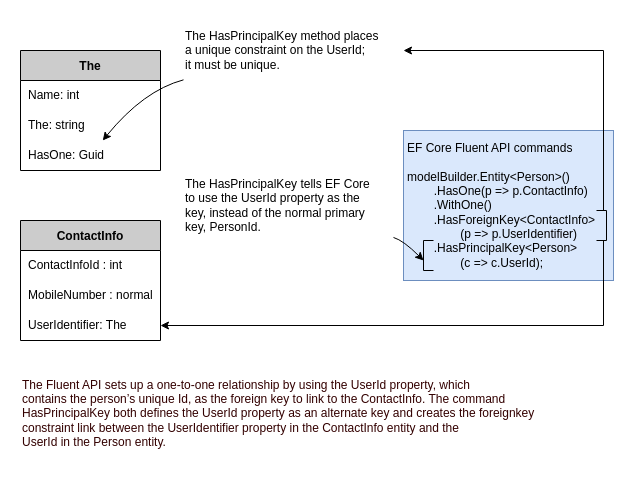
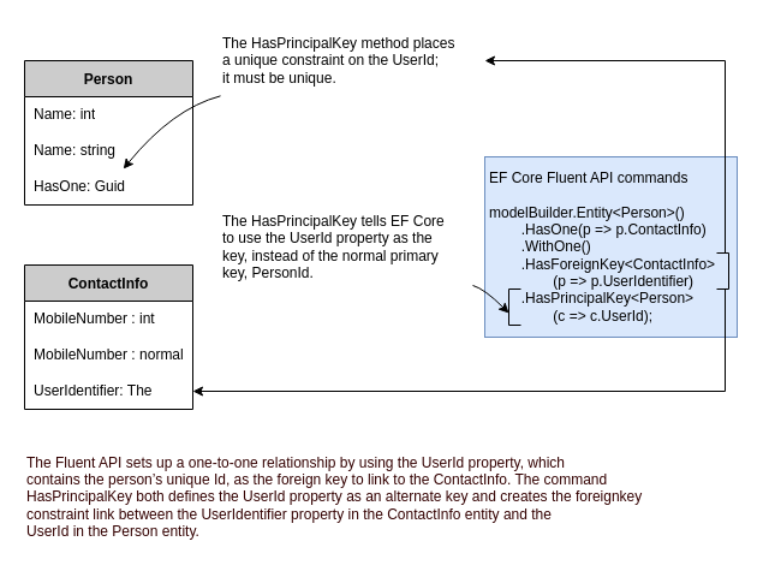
  <mxCell id="0" />
  <mxCell id="1" parent="0" />
  <mxCell id="2" value="The Fluent API sets up a one-to-one relationship by using the UserId property, which&#10;contains the person’s unique Id, as the foreign key to link to the ContactInfo. The command&#10;HasPrincipalKey both defines the UserId property as an alternate key and creates the foreignkey&#10;constraint link between the UserIdentifier property in the ContactInfo entity and the&#10;UserId in the Person entity." style="text;html=1;align=left;verticalAlign=middle;resizable=0;points=[];autosize=1;strokeColor=none;fillColor=none;fontColor=#330000;" parent="1" vertex="1"><mxGeometry x="20" y="368" width="540" height="90" as="geometry" /></mxCell>
- <mxCell id="3" value="The" style="shape=table;startSize=30;container=1;collapsible=0;childLayout=tableLayout;fixedRows=1;rowLines=0;fontStyle=1;fillColor=#CCCCCC;" parent="1" vertex="1"><mxGeometry x="20" y="50" width="140" height="120" as="geometry" /></mxCell>
+ <mxCell id="3" value="Person" style="shape=table;startSize=30;container=1;collapsible=0;childLayout=tableLayout;fixedRows=1;rowLines=0;fontStyle=1;fillColor=#CCCCCC;" parent="1" vertex="1"><mxGeometry x="20" y="50" width="140" height="120" as="geometry" /></mxCell>
  <mxCell id="4" value="" style="shape=tableRow;horizontal=0;startSize=0;swimlaneHead=0;swimlaneBody=0;top=0;left=0;bottom=0;right=0;collapsible=0;dropTarget=0;fillColor=none;points=[[0,0.5],[1,0.5]];portConstraint=eastwest;" parent="3" vertex="1"><mxGeometry y="30" width="140" height="30" as="geometry" /></mxCell>
  <mxCell id="5" value="Name: int" style="shape=partialRectangle;connectable=0;fillColor=none;top=0;left=0;bottom=1;right=0;align=left;spacingLeft=6;overflow=hidden;strokeColor=none;perimeterSpacing=0;shadow=0;labelBorderColor=none;whiteSpace=wrap;html=1;labelBackgroundColor=none;fontStyle=0" parent="4" vertex="1"><mxGeometry width="140" height="30" as="geometry"><mxRectangle width="140" height="30" as="alternateBounds" /></mxGeometry></mxCell>
  <mxCell id="6" style="shape=tableRow;horizontal=0;startSize=0;swimlaneHead=0;swimlaneBody=0;top=0;left=0;bottom=0;right=0;collapsible=0;dropTarget=0;fillColor=none;points=[[0,0.5],[1,0.5]];portConstraint=eastwest;" parent="3" vertex="1"><mxGeometry y="60" width="140" height="30" as="geometry" /></mxCell>
- <mxCell id="7" value="The: string" style="shape=partialRectangle;html=1;whiteSpace=wrap;connectable=0;fillColor=none;top=0;left=0;bottom=0;right=0;align=left;spacingLeft=6;overflow=hidden;" parent="6" vertex="1"><mxGeometry width="140" height="30" as="geometry"><mxRectangle width="140" height="30" as="alternateBounds" /></mxGeometry></mxCell>
+ <mxCell id="7" value="Name: string" style="shape=partialRectangle;html=1;whiteSpace=wrap;connectable=0;fillColor=none;top=0;left=0;bottom=0;right=0;align=left;spacingLeft=6;overflow=hidden;" parent="6" vertex="1"><mxGeometry width="140" height="30" as="geometry"><mxRectangle width="140" height="30" as="alternateBounds" /></mxGeometry></mxCell>
  <mxCell id="8" style="shape=tableRow;horizontal=0;startSize=0;swimlaneHead=0;swimlaneBody=0;top=0;left=0;bottom=0;right=0;collapsible=0;dropTarget=0;fillColor=none;points=[[0,0.5],[1,0.5]];portConstraint=eastwest;" parent="3" vertex="1"><mxGeometry y="90" width="140" height="30" as="geometry" /></mxCell>
  <mxCell id="9" value="HasOne: Guid" style="shape=partialRectangle;html=1;whiteSpace=wrap;connectable=0;fillColor=none;top=0;left=0;bottom=0;right=0;align=left;spacingLeft=6;overflow=hidden;" parent="8" vertex="1"><mxGeometry width="140" height="30" as="geometry"><mxRectangle width="140" height="30" as="alternateBounds" /></mxGeometry></mxCell>
  <mxCell id="10" value="ContactInfo" style="shape=table;startSize=30;container=1;collapsible=0;childLayout=tableLayout;fixedRows=1;rowLines=0;fontStyle=1;fillColor=#CCCCCC;" vertex="1" parent="1"><mxGeometry x="20" y="220" width="140" height="120" as="geometry" /></mxCell>
  <mxCell id="11" value="" style="shape=tableRow;horizontal=0;startSize=0;swimlaneHead=0;swimlaneBody=0;top=0;left=0;bottom=0;right=0;collapsible=0;dropTarget=0;fillColor=none;points=[[0,0.5],[1,0.5]];portConstraint=eastwest;" vertex="1" parent="10"><mxGeometry y="30" width="140" height="30" as="geometry" /></mxCell>
- <mxCell id="12" value="ContactInfoId : int" style="shape=partialRectangle;connectable=0;fillColor=none;top=0;left=0;bottom=1;right=0;align=left;spacingLeft=6;overflow=hidden;strokeColor=none;perimeterSpacing=0;shadow=0;labelBorderColor=none;whiteSpace=wrap;html=1;labelBackgroundColor=none;fontStyle=0" vertex="1" parent="11"><mxGeometry width="140" height="30" as="geometry"><mxRectangle width="140" height="30" as="alternateBounds" /></mxGeometry></mxCell>
+ <mxCell id="12" value="MobileNumber : int" style="shape=partialRectangle;connectable=0;fillColor=none;top=0;left=0;bottom=1;right=0;align=left;spacingLeft=6;overflow=hidden;strokeColor=none;perimeterSpacing=0;shadow=0;labelBorderColor=none;whiteSpace=wrap;html=1;labelBackgroundColor=none;fontStyle=0" vertex="1" parent="11"><mxGeometry width="140" height="30" as="geometry"><mxRectangle width="140" height="30" as="alternateBounds" /></mxGeometry></mxCell>
  <mxCell id="13" style="shape=tableRow;horizontal=0;startSize=0;swimlaneHead=0;swimlaneBody=0;top=0;left=0;bottom=0;right=0;collapsible=0;dropTarget=0;fillColor=none;points=[[0,0.5],[1,0.5]];portConstraint=eastwest;" vertex="1" parent="10"><mxGeometry y="60" width="140" height="30" as="geometry" /></mxCell>
  <mxCell id="14" value="MobileNumber : normal" style="shape=partialRectangle;html=1;whiteSpace=wrap;connectable=0;fillColor=none;top=0;left=0;bottom=0;right=0;align=left;spacingLeft=6;overflow=hidden;" vertex="1" parent="13"><mxGeometry width="140" height="30" as="geometry"><mxRectangle width="140" height="30" as="alternateBounds" /></mxGeometry></mxCell>
  <mxCell id="15" style="shape=tableRow;horizontal=0;startSize=0;swimlaneHead=0;swimlaneBody=0;top=0;left=0;bottom=0;right=0;collapsible=0;dropTarget=0;fillColor=none;points=[[0,0.5],[1,0.5]];portConstraint=eastwest;" vertex="1" parent="10"><mxGeometry y="90" width="140" height="30" as="geometry" /></mxCell>
  <mxCell id="16" value="UserIdentifier: The" style="shape=partialRectangle;html=1;whiteSpace=wrap;connectable=0;fillColor=none;top=0;left=0;bottom=0;right=0;align=left;spacingLeft=6;overflow=hidden;" vertex="1" parent="15"><mxGeometry width="140" height="30" as="geometry"><mxRectangle width="140" height="30" as="alternateBounds" /></mxGeometry></mxCell>
  <mxCell id="17" value="&lt;div&gt;EF Core Fluent API commands&lt;/div&gt;&lt;div&gt;&lt;br&gt;&lt;/div&gt;&lt;div&gt;modelBuilder.Entity&amp;lt;Person&amp;gt;()&lt;/div&gt;&lt;div&gt;&lt;span style=&quot;background-color: initial;&quot;&gt;&lt;span style=&quot;white-space: pre;&quot;&gt;&#09;&lt;/span&gt;.HasOne(p =&amp;gt; p.ContactInfo)&lt;/span&gt;&lt;/div&gt;&lt;div&gt;&lt;span style=&quot;white-space: pre;&quot;&gt;&#09;&lt;/span&gt;.WithOne()&lt;/div&gt;&lt;div&gt;&lt;span style=&quot;white-space: pre;&quot;&gt;&#09;&lt;/span&gt;.HasForeignKey&amp;lt;ContactInfo&amp;gt;&lt;/div&gt;&lt;div&gt;&lt;span style=&quot;white-space: pre;&quot;&gt;&#09;&lt;/span&gt;&lt;span style=&quot;white-space: pre;&quot;&gt;&#09;&lt;/span&gt;(p =&amp;gt; p.UserIdentifier)&lt;/div&gt;&lt;div&gt;&lt;span style=&quot;white-space: pre;&quot;&gt;&#09;&lt;/span&gt;.HasPrincipalKey&amp;lt;Person&amp;gt;&lt;/div&gt;&lt;div&gt;&lt;span style=&quot;white-space: pre;&quot;&gt;&#09;&lt;/span&gt;&lt;span style=&quot;white-space: pre;&quot;&gt;&#09;&lt;/span&gt;(c =&amp;gt; c.UserId);&lt;/div&gt;" style="text;html=1;strokeColor=#6c8ebf;fillColor=#dae8fc;align=left;verticalAlign=middle;whiteSpace=wrap;rounded=0;spacingTop=2;spacingLeft=2;spacingBottom=2;spacingRight=2;" vertex="1" parent="1"><mxGeometry x="403" y="130" width="210" height="150" as="geometry" /></mxCell>
  <mxCell id="18" value="The HasPrincipalKey method places&#10;a unique constraint on the UserId;&#10;it must be unique." style="text;html=1;align=left;verticalAlign=middle;resizable=0;points=[];autosize=1;strokeColor=none;fillColor=none;" vertex="1" parent="1"><mxGeometry x="183" y="20" width="220" height="60" as="geometry" /></mxCell>
  <mxCell id="19" value="&lt;div&gt;The HasPrincipalKey tells EF Core&lt;/div&gt;&lt;div&gt;to use the UserId property as the&lt;/div&gt;&lt;div&gt;key, instead of the normal primary&lt;/div&gt;&lt;div&gt;key, PersonId.&lt;/div&gt;" style="text;html=1;align=left;verticalAlign=middle;resizable=0;points=[];autosize=1;strokeColor=none;fillColor=none;" vertex="1" parent="1"><mxGeometry x="183" y="170" width="210" height="70" as="geometry" /></mxCell>
  <mxCell id="20" value="" style="endArrow=classic;html=1;curved=1;" edge="1" parent="1" source="18" target="8"><mxGeometry width="50" height="50" relative="1" as="geometry"><mxPoint x="153" y="-20" as="sourcePoint" /><mxPoint x="203" y="-70" as="targetPoint" /><Array as="points"><mxPoint x="143" y="90" /></Array></mxGeometry></mxCell>
  <mxCell id="21" value="" style="endArrow=none;html=1;rounded=0;" edge="1" parent="1"><mxGeometry width="50" height="50" relative="1" as="geometry"><mxPoint x="433" y="270" as="sourcePoint" /><mxPoint x="433" y="240" as="targetPoint" /><Array as="points"><mxPoint x="423" y="270" /><mxPoint x="423" y="240" /></Array></mxGeometry></mxCell>
  <mxCell id="22" value="" style="endArrow=none;html=1;rounded=0;" edge="1" parent="1"><mxGeometry width="50" height="50" relative="1" as="geometry"><mxPoint x="596" y="240" as="sourcePoint" /><mxPoint x="596" y="210" as="targetPoint" /><Array as="points"><mxPoint x="606" y="240" /><mxPoint x="606" y="210" /></Array></mxGeometry></mxCell>
  <mxCell id="23" value="" style="endArrow=classic;html=1;rounded=0;endFill=1;" edge="1" parent="1" target="18"><mxGeometry width="50" height="50" relative="1" as="geometry"><mxPoint x="603" y="210" as="sourcePoint" /><mxPoint x="393" y="290" as="targetPoint" /><Array as="points"><mxPoint x="603" y="50" /></Array></mxGeometry></mxCell>
  <mxCell id="24" value="" style="endArrow=classic;html=1;rounded=0;entryX=1;entryY=0.5;entryDx=0;entryDy=0;" edge="1" parent="1" target="15"><mxGeometry width="50" height="50" relative="1" as="geometry"><mxPoint x="603" y="240" as="sourcePoint" /><mxPoint x="513" y="310" as="targetPoint" /><Array as="points"><mxPoint x="603" y="325" /></Array></mxGeometry></mxCell>
  <mxCell id="25" value="" style="endArrow=classic;html=1;curved=1;" edge="1" parent="1" source="19"><mxGeometry width="50" height="50" relative="1" as="geometry"><mxPoint x="373" y="310" as="sourcePoint" /><mxPoint x="423" y="260" as="targetPoint" /><Array as="points"><mxPoint x="403" y="240" /></Array></mxGeometry></mxCell>
